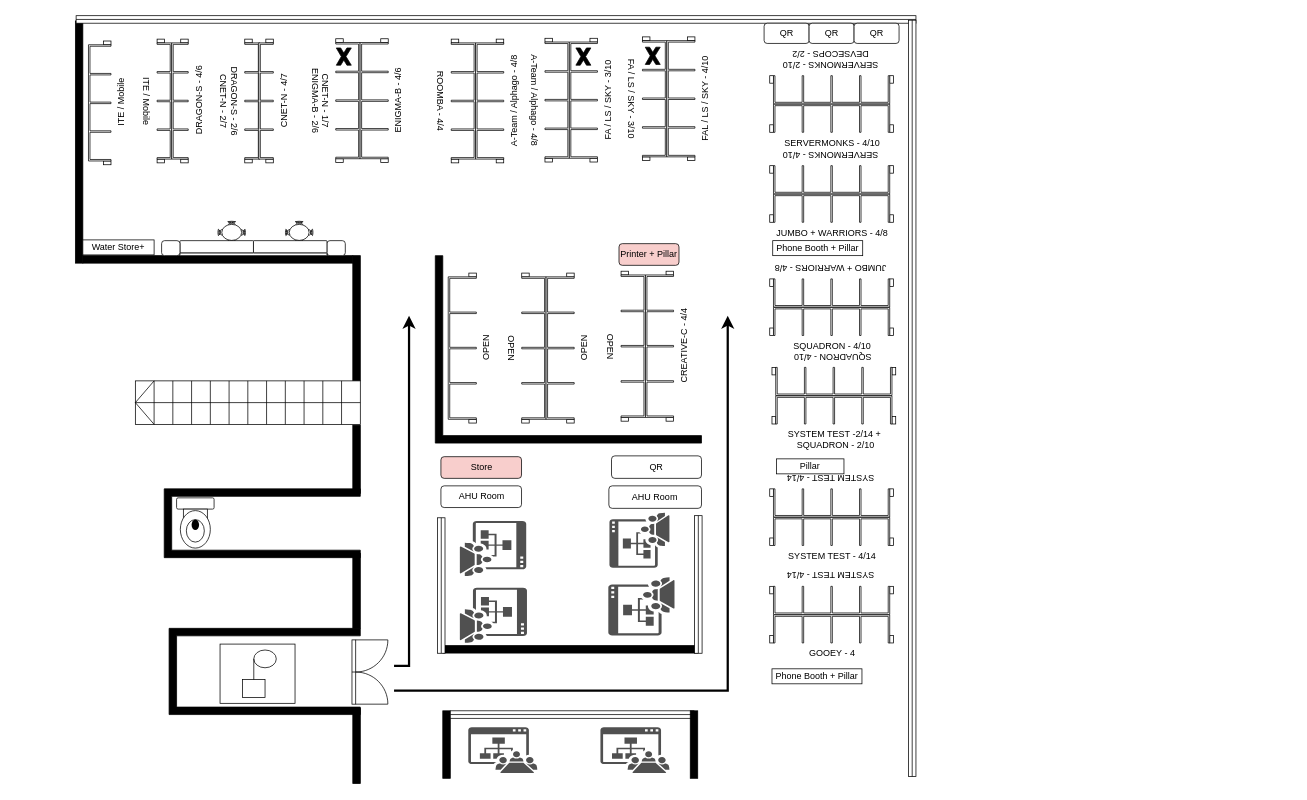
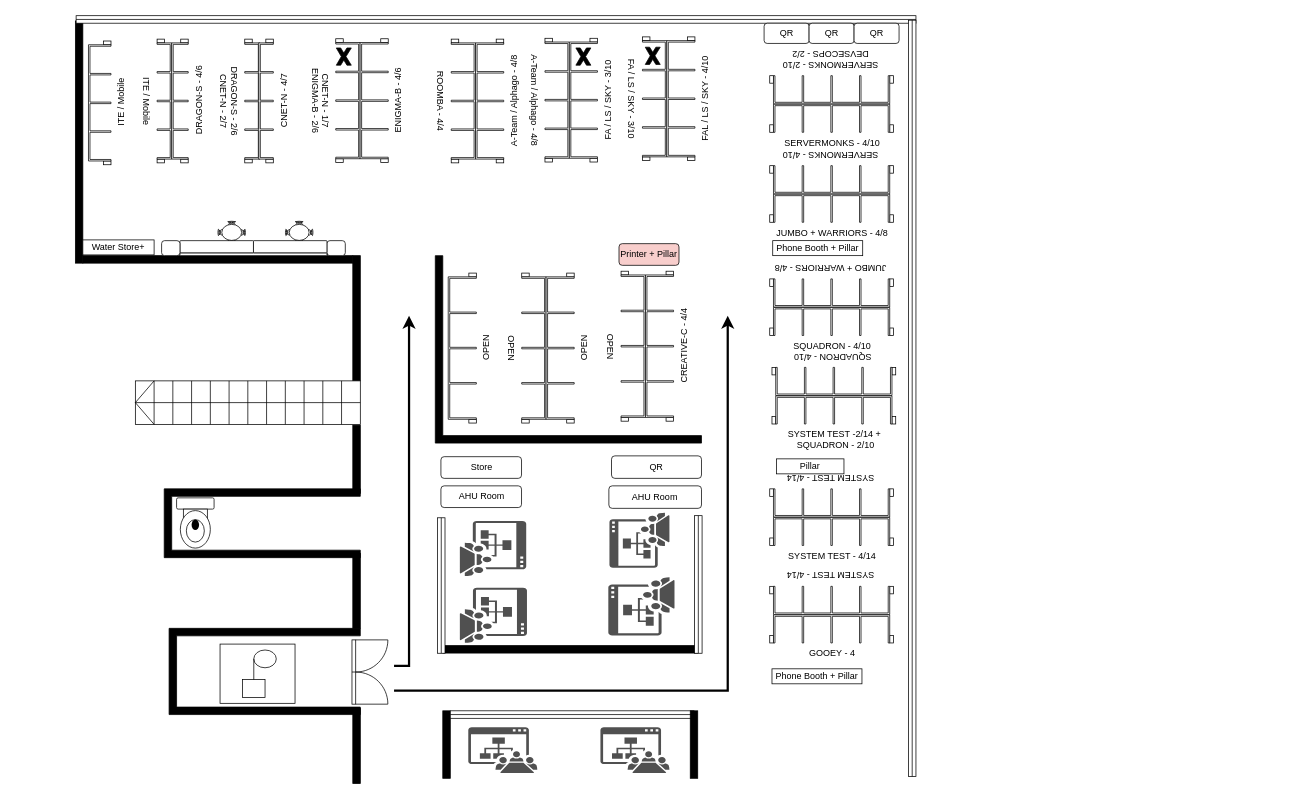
  <mxCell id="0" />
  <mxCell id="1" parent="0" />
  <mxCell id="2" value="" style="verticalLabelPosition=bottom;html=1;verticalAlign=top;align=center;shape=mxgraph.floorplan.wall;fillColor=strokeColor;direction=south;" vertex="1" parent="1"><mxGeometry x="20" y="27" width="170" height="323" as="geometry" /></mxCell>
  <mxCell id="3" value="ITE / Mobile" style="verticalLabelPosition=bottom;html=1;verticalAlign=top;align=center;shape=mxgraph.floorplan.windowGarden;dx=0.25;rotation=-90;shadow=0;windowPanes=4;" vertex="1" parent="1"><mxGeometry x="50" y="121.25" width="165" height="30" as="geometry" /></mxCell>
  <mxCell id="4" value="CNET-N - 1/7&lt;br&gt;ENIGMA-B - 2/6" style="verticalLabelPosition=bottom;html=1;verticalAlign=top;align=center;shape=mxgraph.floorplan.windowGarden;dx=0.25;rotation=90;shadow=0;windowPanes=4;" vertex="1" parent="1"><mxGeometry x="381" y="117" width="165" height="32.5" as="geometry" /></mxCell>
  <mxCell id="5" value="ENIGMA-B - 4/6" style="verticalLabelPosition=bottom;html=1;verticalAlign=top;align=center;shape=mxgraph.floorplan.windowGarden;dx=0.25;rotation=-90;shadow=0;windowPanes=4;" vertex="1" parent="1"><mxGeometry x="416" y="114.5" width="165" height="37.5" as="geometry" /></mxCell>
  <mxCell id="6" value="ROOMBA - 4/4" style="verticalLabelPosition=bottom;html=1;verticalAlign=top;align=center;shape=mxgraph.floorplan.windowGarden;dx=0.25;rotation=90;shadow=0;windowPanes=4;" vertex="1" parent="1"><mxGeometry x="535" y="117.5" width="165" height="32.5" as="geometry" /></mxCell>
  <mxCell id="7" value="A-Team / Alphago - 4/8" style="verticalLabelPosition=bottom;html=1;verticalAlign=top;align=center;shape=mxgraph.floorplan.windowGarden;dx=0.25;rotation=-90;shadow=0;windowPanes=4;" vertex="1" parent="1"><mxGeometry x="570" y="115" width="165" height="37.5" as="geometry" /></mxCell>
  <mxCell id="8" value="A-Team / Alphago - 4/8" style="verticalLabelPosition=bottom;html=1;verticalAlign=top;align=center;shape=mxgraph.floorplan.windowGarden;dx=0.25;rotation=90;shadow=0;windowPanes=4;" vertex="1" parent="1"><mxGeometry x="660" y="116.38" width="165" height="32.5" as="geometry" /></mxCell>
  <mxCell id="9" value="FA / LS / SKY - 3/10" style="verticalLabelPosition=bottom;html=1;verticalAlign=top;align=center;shape=mxgraph.floorplan.windowGarden;dx=0.25;rotation=-90;shadow=0;windowPanes=4;" vertex="1" parent="1"><mxGeometry x="695" y="113.88" width="165" height="37.5" as="geometry" /></mxCell>
  <mxCell id="10" value="FA / LS / SKY - 3/10" style="verticalLabelPosition=bottom;html=1;verticalAlign=top;align=center;shape=mxgraph.floorplan.windowGarden;dx=0.25;rotation=90;shadow=0;windowPanes=4;" vertex="1" parent="1"><mxGeometry x="790" y="114.5" width="165" height="32.5" as="geometry" /></mxCell>
  <mxCell id="11" value="FAL / LS / SKY - 4/10" style="verticalLabelPosition=bottom;html=1;verticalAlign=top;align=center;shape=mxgraph.floorplan.windowGarden;dx=0.25;rotation=-90;shadow=0;windowPanes=4;" vertex="1" parent="1"><mxGeometry x="825" y="112" width="165" height="37.5" as="geometry" /></mxCell>
  <mxCell id="12" value="SERVERMONKS - 4/10" style="verticalLabelPosition=bottom;html=1;verticalAlign=top;align=center;shape=mxgraph.floorplan.windowGarden;dx=0.25;rotation=0;shadow=0;windowPanes=4;" vertex="1" parent="1"><mxGeometry x="1026" y="138" width="165" height="37.5" as="geometry" /></mxCell>
  <mxCell id="13" value="SERVERMONKS - 2/10&lt;br&gt;DEVSECOPS - 2/2" style="verticalLabelPosition=bottom;html=1;verticalAlign=top;align=center;shape=mxgraph.floorplan.windowGarden;dx=0.25;rotation=-180;shadow=0;windowPanes=4;" vertex="1" parent="1"><mxGeometry x="1026" y="100" width="165" height="37.5" as="geometry" /></mxCell>
  <mxCell id="14" value="JUMBO + WARRIORS - 4/8" style="verticalLabelPosition=bottom;html=1;verticalAlign=top;align=center;shape=mxgraph.floorplan.windowGarden;dx=0.25;rotation=0;shadow=0;windowPanes=4;" vertex="1" parent="1"><mxGeometry x="1026" y="258" width="165" height="37.5" as="geometry" /></mxCell>
  <mxCell id="15" value="SERVERMONKS - 4/10" style="verticalLabelPosition=bottom;html=1;verticalAlign=top;align=center;shape=mxgraph.floorplan.windowGarden;dx=0.25;rotation=-180;shadow=0;windowPanes=4;" vertex="1" parent="1"><mxGeometry x="1026" y="220" width="165" height="37.5" as="geometry" /></mxCell>
  <mxCell id="16" value="SQUADRON - 4/10" style="verticalLabelPosition=bottom;html=1;verticalAlign=top;align=center;shape=mxgraph.floorplan.windowGarden;dx=0.25;rotation=0;shadow=0;windowPanes=4;" vertex="1" parent="1"><mxGeometry x="1026" y="409" width="165" height="37.5" as="geometry" /></mxCell>
  <mxCell id="17" value="JUMBO + WARRIORS - 4/8" style="verticalLabelPosition=bottom;html=1;verticalAlign=top;align=center;shape=mxgraph.floorplan.windowGarden;dx=0.25;rotation=-180;shadow=0;windowPanes=4;" vertex="1" parent="1"><mxGeometry x="1026" y="371" width="165" height="37.5" as="geometry" /></mxCell>
  <mxCell id="18" value="SYSTEM TEST -2/14 +&lt;br&gt;&amp;nbsp;SQUADRON - 2/10" style="verticalLabelPosition=bottom;html=1;verticalAlign=top;align=center;shape=mxgraph.floorplan.windowGarden;dx=0.25;rotation=0;shadow=0;windowPanes=4;" vertex="1" parent="1"><mxGeometry x="1029" y="527" width="165" height="37.5" as="geometry" /></mxCell>
  <mxCell id="19" value="SQUADRON - 4/10" style="verticalLabelPosition=bottom;html=1;verticalAlign=top;align=center;shape=mxgraph.floorplan.windowGarden;dx=0.25;rotation=-180;shadow=0;windowPanes=4;" vertex="1" parent="1"><mxGeometry x="1029" y="489" width="165" height="37.5" as="geometry" /></mxCell>
  <mxCell id="20" value="SYSTEM TEST - 4/14" style="verticalLabelPosition=bottom;html=1;verticalAlign=top;align=center;shape=mxgraph.floorplan.windowGarden;dx=0.25;rotation=0;shadow=0;windowPanes=4;" vertex="1" parent="1"><mxGeometry x="1026" y="689" width="165" height="37.5" as="geometry" /></mxCell>
  <mxCell id="21" value="SYSTEM TEST - 4/14" style="verticalLabelPosition=bottom;html=1;verticalAlign=top;align=center;shape=mxgraph.floorplan.windowGarden;dx=0.25;rotation=-180;shadow=0;windowPanes=4;" vertex="1" parent="1"><mxGeometry x="1026" y="651" width="165" height="37.5" as="geometry" /></mxCell>
  <mxCell id="22" value="GOOEY - 4" style="verticalLabelPosition=bottom;html=1;verticalAlign=top;align=center;shape=mxgraph.floorplan.windowGarden;dx=0.25;rotation=0;shadow=0;windowPanes=4;" vertex="1" parent="1"><mxGeometry x="1026" y="819" width="165" height="37.5" as="geometry" /></mxCell>
  <mxCell id="23" value="SYSTEM TEST - 4/14" style="verticalLabelPosition=bottom;html=1;verticalAlign=top;align=center;shape=mxgraph.floorplan.windowGarden;dx=0.25;rotation=-180;shadow=0;windowPanes=4;" vertex="1" parent="1"><mxGeometry x="1026" y="781" width="165" height="37.5" as="geometry" /></mxCell>
  <mxCell id="24" value="" style="verticalLabelPosition=bottom;html=1;verticalAlign=top;align=center;shape=mxgraph.floorplan.wall;fillColor=strokeColor;" vertex="1" parent="1"><mxGeometry x="110" y="340" width="360" height="10" as="geometry" /></mxCell>
  <mxCell id="25" value="" style="verticalLabelPosition=bottom;html=1;verticalAlign=top;align=center;shape=mxgraph.floorplan.wall;fillColor=strokeColor;direction=south;" vertex="1" parent="1"><mxGeometry x="470" y="340" width="10" height="167" as="geometry" /></mxCell>
  <mxCell id="26" value="OPEN" style="verticalLabelPosition=bottom;html=1;verticalAlign=top;align=center;shape=mxgraph.floorplan.windowGarden;dx=0.25;rotation=90;shadow=0;windowPanes=4;" vertex="1" parent="1"><mxGeometry x="611.5" y="447" width="200" height="32.5" as="geometry" /></mxCell>
  <mxCell id="27" value="OPEN" style="verticalLabelPosition=bottom;html=1;verticalAlign=top;align=center;shape=mxgraph.floorplan.windowGarden;dx=0.25;rotation=-90;shadow=0;windowPanes=4;" vertex="1" parent="1"><mxGeometry x="646.5" y="444.5" width="200" height="37.5" as="geometry" /></mxCell>
  <mxCell id="28" value="OPEN" style="verticalLabelPosition=bottom;html=1;verticalAlign=top;align=center;shape=mxgraph.floorplan.windowGarden;dx=0.25;rotation=90;shadow=0;windowPanes=4;" vertex="1" parent="1"><mxGeometry x="744" y="444.5" width="200" height="32.5" as="geometry" /></mxCell>
  <mxCell id="29" value="CREATIVE-C - 4/4" style="verticalLabelPosition=bottom;html=1;verticalAlign=top;align=center;shape=mxgraph.floorplan.windowGarden;dx=0.25;rotation=-90;shadow=0;windowPanes=4;" vertex="1" parent="1"><mxGeometry x="779" y="442" width="200" height="37.5" as="geometry" /></mxCell>
  <mxCell id="30" value="Phone Booth + Pillar" style="rounded=0;whiteSpace=wrap;html=1;" vertex="1" parent="1"><mxGeometry x="1030" y="320" width="120" height="20" as="geometry" /></mxCell>
  <mxCell id="31" value="Pillar" style="rounded=0;whiteSpace=wrap;html=1;" vertex="1" parent="1"><mxGeometry x="1035" y="611" width="90" height="20" as="geometry" /></mxCell>
  <mxCell id="32" value="Phone Booth + Pillar" style="rounded=0;whiteSpace=wrap;html=1;" vertex="1" parent="1"><mxGeometry x="1029" y="891" width="120" height="20" as="geometry" /></mxCell>
  <mxCell id="33" value="" style="sketch=0;pointerEvents=1;shadow=0;dashed=0;html=1;strokeColor=none;fillColor=#505050;labelPosition=center;verticalLabelPosition=bottom;verticalAlign=top;outlineConnect=0;align=center;shape=mxgraph.office.sites.meeting_workspace_site;rotation=-90;" vertex="1" parent="1"><mxGeometry x="816.13" y="763.62" width="77.5" height="88.25" as="geometry" /></mxCell>
  <mxCell id="34" value="" style="sketch=0;pointerEvents=1;shadow=0;dashed=0;html=1;strokeColor=none;fillColor=#505050;labelPosition=center;verticalLabelPosition=bottom;verticalAlign=top;outlineConnect=0;align=center;shape=mxgraph.office.sites.meeting_workspace_site;rotation=-90;" vertex="1" parent="1"><mxGeometry x="815.5" y="679.5" width="73.5" height="80" as="geometry" /></mxCell>
  <mxCell id="35" value="" style="sketch=0;pointerEvents=1;shadow=0;dashed=0;html=1;strokeColor=none;fillColor=#505050;labelPosition=center;verticalLabelPosition=bottom;verticalAlign=top;outlineConnect=0;align=center;shape=mxgraph.office.sites.meeting_workspace_site;" vertex="1" parent="1"><mxGeometry x="624" y="969" width="92" height="61" as="geometry" /></mxCell>
  <mxCell id="36" value="" style="sketch=0;pointerEvents=1;shadow=0;dashed=0;html=1;strokeColor=none;fillColor=#505050;labelPosition=center;verticalLabelPosition=bottom;verticalAlign=top;outlineConnect=0;align=center;shape=mxgraph.office.sites.meeting_workspace_site;" vertex="1" parent="1"><mxGeometry x="800.23" y="969" width="92" height="61" as="geometry" /></mxCell>
  <mxCell id="37" value="" style="verticalLabelPosition=bottom;html=1;verticalAlign=top;align=center;shape=mxgraph.floorplan.wall;fillColor=strokeColor;direction=south;" vertex="1" parent="1"><mxGeometry x="470" y="944" width="10" height="100" as="geometry" /></mxCell>
  <mxCell id="38" value="" style="verticalLabelPosition=bottom;html=1;verticalAlign=top;align=center;shape=mxgraph.floorplan.doorDouble;aspect=fixed;rotation=-90;" vertex="1" parent="1"><mxGeometry x="448.79" y="872.5" width="85.73" height="45.54" as="geometry" /></mxCell>
  <mxCell id="39" value="" style="edgeStyle=segmentEdgeStyle;endArrow=classic;html=1;curved=0;rounded=0;endSize=8;startSize=8;strokeWidth=3;" edge="1" parent="1"><mxGeometry width="50" height="50" relative="1" as="geometry"><mxPoint x="525" y="887" as="sourcePoint" /><mxPoint x="545" y="420" as="targetPoint" /></mxGeometry></mxCell>
  <mxCell id="40" value="" style="edgeStyle=segmentEdgeStyle;endArrow=classic;html=1;curved=0;rounded=0;endSize=8;startSize=8;strokeWidth=3;" edge="1" parent="1"><mxGeometry width="50" height="50" relative="1" as="geometry"><mxPoint x="525" y="920" as="sourcePoint" /><mxPoint x="970" y="420" as="targetPoint" /></mxGeometry></mxCell>
  <mxCell id="41" value="" style="verticalLabelPosition=bottom;html=1;verticalAlign=top;align=center;shape=mxgraph.floorplan.wallCorner;fillColor=strokeColor;direction=north" vertex="1" parent="1"><mxGeometry x="580" y="340" width="355" height="250" as="geometry" /></mxCell>
  <mxCell id="42" value="" style="verticalLabelPosition=bottom;html=1;verticalAlign=top;align=center;shape=mxgraph.floorplan.wall;fillColor=strokeColor;" vertex="1" parent="1"><mxGeometry x="590" y="860" width="340" height="10" as="geometry" /></mxCell>
  <mxCell id="43" value="" style="sketch=0;pointerEvents=1;shadow=0;dashed=0;html=1;strokeColor=none;fillColor=#505050;labelPosition=center;verticalLabelPosition=bottom;verticalAlign=top;outlineConnect=0;align=center;shape=mxgraph.office.sites.meeting_workspace_site;rotation=90;" vertex="1" parent="1"><mxGeometry x="620.25" y="686.25" width="73.5" height="88.5" as="geometry" /></mxCell>
  <mxCell id="44" value="" style="sketch=0;pointerEvents=1;shadow=0;dashed=0;html=1;strokeColor=none;fillColor=#505050;labelPosition=center;verticalLabelPosition=bottom;verticalAlign=top;outlineConnect=0;align=center;shape=mxgraph.office.sites.meeting_workspace_site;rotation=90;" vertex="1" parent="1"><mxGeometry x="620.75" y="774.75" width="73.5" height="89.5" as="geometry" /></mxCell>
  <mxCell id="45" value="OPEN" style="verticalLabelPosition=bottom;html=1;verticalAlign=top;align=center;shape=mxgraph.floorplan.windowGarden;dx=0.25;rotation=-90;shadow=0;windowPanes=4;" vertex="1" parent="1"><mxGeometry x="516" y="444.5" width="200" height="37.5" as="geometry" /></mxCell>
  <mxCell id="46" value="ITE / Mobile" style="verticalLabelPosition=bottom;html=1;verticalAlign=top;align=center;shape=mxgraph.floorplan.windowGarden;dx=0.25;rotation=90;shadow=0;windowPanes=4;" vertex="1" parent="1"><mxGeometry x="136.25" y="124" width="165" height="19.5" as="geometry" /></mxCell>
  <mxCell id="47" value="DRAGON-S - 4/6" style="verticalLabelPosition=bottom;html=1;verticalAlign=top;align=center;shape=mxgraph.floorplan.windowGarden;dx=0.25;rotation=-90;shadow=0;windowPanes=4;" vertex="1" parent="1"><mxGeometry x="157" y="122.75" width="165" height="22" as="geometry" /></mxCell>
  <mxCell id="48" value="DRAGON-S - 2/6&lt;br&gt;CNET-N - 2/7" style="verticalLabelPosition=bottom;html=1;verticalAlign=top;align=center;shape=mxgraph.floorplan.windowGarden;dx=0.25;rotation=90;shadow=0;windowPanes=4;" vertex="1" parent="1"><mxGeometry x="253.45" y="123.7" width="165" height="20.12" as="geometry" /></mxCell>
  <mxCell id="49" value="CNET-N - 4/7" style="verticalLabelPosition=bottom;html=1;verticalAlign=top;align=center;shape=mxgraph.floorplan.windowGarden;dx=0.25;rotation=-90;shadow=0;windowPanes=4;" vertex="1" parent="1"><mxGeometry x="271.75" y="124" width="165" height="19.5" as="geometry" /></mxCell>
  <mxCell id="50" value="" style="group" vertex="1" connectable="0" parent="1"><mxGeometry x="380" y="294" width="37" height="30" as="geometry" /></mxCell>
  <mxCell id="51" value="" style="verticalLabelPosition=bottom;html=1;verticalAlign=top;align=center;shape=mxgraph.floorplan.chair;shadow=0;" vertex="1" parent="50"><mxGeometry x="13.214" width="10.571" height="11.143" as="geometry" /></mxCell>
  <mxCell id="52" value="" style="verticalLabelPosition=bottom;html=1;verticalAlign=top;align=center;shape=mxgraph.floorplan.chair;shadow=0;direction=west;" vertex="1" parent="50"><mxGeometry x="13.214" y="18.857" width="10.571" height="11.143" as="geometry" /></mxCell>
  <mxCell id="53" value="" style="verticalLabelPosition=bottom;html=1;verticalAlign=top;align=center;shape=mxgraph.floorplan.chair;shadow=0;direction=north;" vertex="1" parent="50"><mxGeometry y="10.714" width="13.743" height="8.571" as="geometry" /></mxCell>
  <mxCell id="54" value="" style="verticalLabelPosition=bottom;html=1;verticalAlign=top;align=center;shape=mxgraph.floorplan.chair;shadow=0;direction=south" vertex="1" parent="50"><mxGeometry x="23.257" y="10.714" width="13.743" height="8.571" as="geometry" /></mxCell>
  <mxCell id="55" value="" style="shape=ellipse;shadow=0;html=1;" vertex="1" parent="50"><mxGeometry x="5.286" y="4.286" width="26.429" height="21.429" as="geometry" /></mxCell>
  <mxCell id="56" value="" style="group" vertex="1" connectable="0" parent="1"><mxGeometry x="290" y="294" width="37" height="30" as="geometry" /></mxCell>
  <mxCell id="57" value="" style="verticalLabelPosition=bottom;html=1;verticalAlign=top;align=center;shape=mxgraph.floorplan.chair;shadow=0;" vertex="1" parent="56"><mxGeometry x="13.214" width="10.571" height="11.143" as="geometry" /></mxCell>
  <mxCell id="58" value="" style="verticalLabelPosition=bottom;html=1;verticalAlign=top;align=center;shape=mxgraph.floorplan.chair;shadow=0;direction=west;" vertex="1" parent="56"><mxGeometry x="13.214" y="18.857" width="10.571" height="11.143" as="geometry" /></mxCell>
  <mxCell id="59" value="" style="verticalLabelPosition=bottom;html=1;verticalAlign=top;align=center;shape=mxgraph.floorplan.chair;shadow=0;direction=north;" vertex="1" parent="56"><mxGeometry y="10.714" width="13.743" height="8.571" as="geometry" /></mxCell>
  <mxCell id="60" value="" style="verticalLabelPosition=bottom;html=1;verticalAlign=top;align=center;shape=mxgraph.floorplan.chair;shadow=0;direction=south" vertex="1" parent="56"><mxGeometry x="23.257" y="10.714" width="13.743" height="8.571" as="geometry" /></mxCell>
  <mxCell id="61" value="" style="shape=ellipse;shadow=0;html=1;" vertex="1" parent="56"><mxGeometry x="5.286" y="4.286" width="26.429" height="21.429" as="geometry" /></mxCell>
  <mxCell id="62" value="" style="verticalLabelPosition=bottom;html=1;verticalAlign=top;align=center;shape=mxgraph.floorplan.window;" vertex="1" parent="1"><mxGeometry x="101" y="20" width="1120" height="10" as="geometry" /></mxCell>
  <mxCell id="63" value="" style="verticalLabelPosition=bottom;html=1;verticalAlign=top;align=center;shape=mxgraph.floorplan.window;rotation=90;" vertex="1" parent="1"><mxGeometry x="711.75" y="525.25" width="1008.5" height="10" as="geometry" /></mxCell>
  <mxCell id="64" value="Water Store+" style="rounded=0;whiteSpace=wrap;html=1;" vertex="1" parent="1"><mxGeometry x="110" y="319" width="95" height="20" as="geometry" /></mxCell>
  <mxCell id="65" value="" style="verticalLabelPosition=bottom;html=1;verticalAlign=top;align=center;shape=mxgraph.floorplan.couch;rotation=-180;" vertex="1" parent="1"><mxGeometry x="215" y="320" width="245" height="20" as="geometry" /></mxCell>
  <mxCell id="66" value="QR" style="rounded=1;whiteSpace=wrap;html=1;" vertex="1" parent="1"><mxGeometry x="1018.5" y="30" width="60" height="27" as="geometry" /></mxCell>
  <mxCell id="67" value="QR" style="rounded=1;whiteSpace=wrap;html=1;" vertex="1" parent="1"><mxGeometry x="1078.5" y="30" width="60" height="27" as="geometry" /></mxCell>
  <mxCell id="68" value="QR" style="rounded=1;whiteSpace=wrap;html=1;" vertex="1" parent="1"><mxGeometry x="1138.5" y="30" width="60" height="27" as="geometry" /></mxCell>
  <mxCell id="69" value="QR" style="rounded=1;whiteSpace=wrap;html=1;rotation=0;" vertex="1" parent="1"><mxGeometry x="815" y="607" width="120" height="30" as="geometry" /></mxCell>
  <mxCell id="70" value="AHU Room" style="rounded=1;whiteSpace=wrap;html=1;rotation=0;" vertex="1" parent="1"><mxGeometry x="587.5" y="647" width="107.5" height="28.92" as="geometry" /></mxCell>
- <mxCell id="71" value="Store" style="rounded=1;whiteSpace=wrap;html=1;rotation=0;fillColor=#f8cecc;" vertex="1" parent="1"><mxGeometry x="587.5" y="608.08" width="107.5" height="28.92" as="geometry" /></mxCell>
+ <mxCell id="71" value="Store" style="rounded=1;whiteSpace=wrap;html=1;rotation=0;" vertex="1" parent="1"><mxGeometry x="587.5" y="608.08" width="107.5" height="28.92" as="geometry" /></mxCell>
  <mxCell id="72" value="AHU Room" style="rounded=1;whiteSpace=wrap;html=1;rotation=0;" vertex="1" parent="1"><mxGeometry x="811.48" y="647" width="123.52" height="30" as="geometry" /></mxCell>
  <mxCell id="73" value="" style="verticalLabelPosition=bottom;html=1;verticalAlign=top;align=center;shape=mxgraph.floorplan.wall;fillColor=strokeColor;direction=south;" vertex="1" parent="1"><mxGeometry x="470" y="566" width="10" height="91" as="geometry" /></mxCell>
  <mxCell id="74" value="" style="verticalLabelPosition=bottom;html=1;verticalAlign=top;align=center;shape=mxgraph.floorplan.stairs;rotation=-180;" vertex="1" parent="1"><mxGeometry x="180" y="507" width="300" height="58" as="geometry" /></mxCell>
  <mxCell id="75" value="" style="verticalLabelPosition=bottom;outlineConnect=0;align=center;dashed=0;html=1;verticalAlign=top;shape=mxgraph.pid.misc.lift;" vertex="1" parent="1"><mxGeometry x="292.95" y="858" width="100" height="79" as="geometry" /></mxCell>
  <mxCell id="76" value="" style="verticalLabelPosition=bottom;html=1;verticalAlign=top;align=center;shape=mxgraph.floorplan.wallU;fillColor=strokeColor;rotation=-90;" vertex="1" parent="1"><mxGeometry x="295" y="767" width="115" height="255" as="geometry" /></mxCell>
  <mxCell id="77" value="" style="verticalLabelPosition=bottom;html=1;verticalAlign=top;align=center;shape=mxgraph.floorplan.wallU;fillColor=strokeColor;rotation=-90;" vertex="1" parent="1"><mxGeometry x="303.38" y="566.13" width="91.75" height="261.5" as="geometry" /></mxCell>
  <mxCell id="78" value="" style="verticalLabelPosition=bottom;html=1;verticalAlign=top;align=center;shape=mxgraph.floorplan.toilet;" vertex="1" parent="1"><mxGeometry x="235" y="663" width="50" height="67" as="geometry" /></mxCell>
  <mxCell id="79" value="" style="verticalLabelPosition=bottom;html=1;verticalAlign=top;align=center;shape=mxgraph.floorplan.wall;fillColor=strokeColor;direction=south;" vertex="1" parent="1"><mxGeometry x="470" y="737" width="10" height="100" as="geometry" /></mxCell>
  <mxCell id="80" value="Printer + Pillar" style="rounded=1;whiteSpace=wrap;html=1;rotation=0;fillColor=#f8cecc;" vertex="1" parent="1"><mxGeometry x="825" y="324" width="80" height="28.92" as="geometry" /></mxCell>
  <mxCell id="81" value="" style="verticalLabelPosition=bottom;html=1;verticalAlign=top;align=center;shape=mxgraph.floorplan.wall;fillColor=strokeColor;direction=south;" vertex="1" parent="1"><mxGeometry x="590" y="947" width="10" height="90" as="geometry" /></mxCell>
  <mxCell id="82" value="" style="verticalLabelPosition=bottom;html=1;verticalAlign=top;align=center;shape=mxgraph.floorplan.window;" vertex="1" parent="1"><mxGeometry x="600" y="947" width="325" height="10" as="geometry" /></mxCell>
  <mxCell id="83" value="" style="verticalLabelPosition=bottom;html=1;verticalAlign=top;align=center;shape=mxgraph.floorplan.wall;fillColor=strokeColor;direction=south;" vertex="1" parent="1"><mxGeometry x="920" y="947" width="10" height="90" as="geometry" /></mxCell>
  <mxCell id="84" value="" style="verticalLabelPosition=bottom;html=1;verticalAlign=top;align=center;shape=mxgraph.floorplan.window;rotation=90;" vertex="1" parent="1"><mxGeometry x="497.61" y="774.92" width="180.67" height="10" as="geometry" /></mxCell>
  <mxCell id="85" value="" style="verticalLabelPosition=bottom;html=1;verticalAlign=top;align=center;shape=mxgraph.floorplan.window;rotation=90;" vertex="1" parent="1"><mxGeometry x="839.03" y="773.5" width="183.5" height="10" as="geometry" /></mxCell>
  <mxCell id="86" value="" style="verticalLabelPosition=bottom;verticalAlign=top;html=1;shape=mxgraph.basic.x;fillColor=#000000;gradientColor=none;strokeColor=#050505;" vertex="1" parent="1"><mxGeometry x="448" y="63" width="20" height="23" as="geometry" /></mxCell>
  <mxCell id="87" value="" style="verticalLabelPosition=bottom;verticalAlign=top;html=1;shape=mxgraph.basic.x;fillColor=#000000;gradientColor=none;strokeColor=#050505;" vertex="1" parent="1"><mxGeometry x="767.5" y="63" width="20" height="23" as="geometry" /></mxCell>
  <mxCell id="88" value="" style="verticalLabelPosition=bottom;verticalAlign=top;html=1;shape=mxgraph.basic.x;fillColor=#000000;gradientColor=none;strokeColor=#050505;" vertex="1" parent="1"><mxGeometry x="860" y="62" width="20" height="23" as="geometry" /></mxCell>
